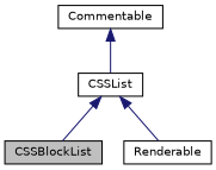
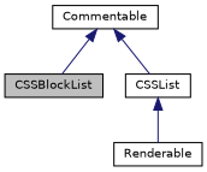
  digraph {
    node [color=black fillcolor=white fontname=Helvetica fontsize=10 shape=record style=filled]
    edge [color=midnightblue dir=back fontname=Helvetica fontsize=10 labelfontname=Helvetica labelfontsize=10 style=solid]
    n1 [fillcolor=grey75 fontcolor=black height=0.2 label=CSSBlockList width=0.4]
    n2 [height=0.2 label=CSSList width=0.4]
    n3 [height=0.2 label=Renderable width=0.4]
    n4 [height=0.2 label=Commentable width=0.4]
-   n2 -> n1
+   n4 -> n1
    n2 -> n3
    n4 -> n2
  }
